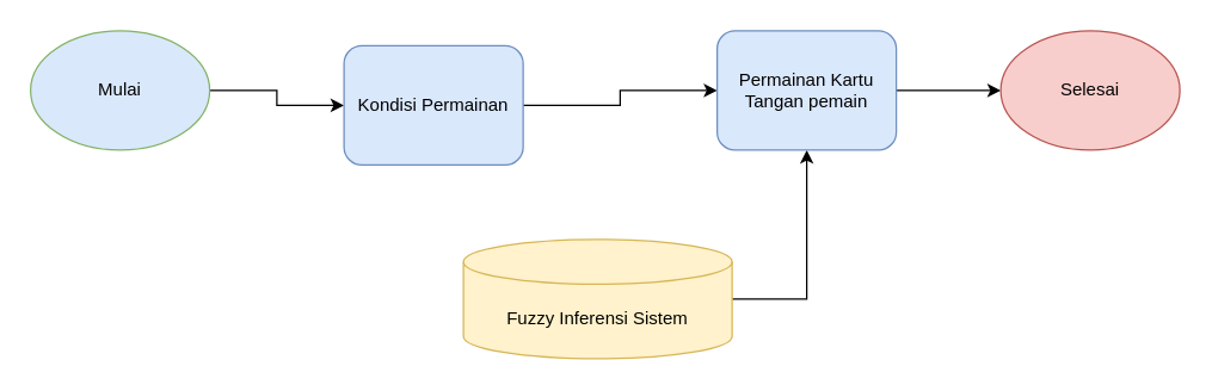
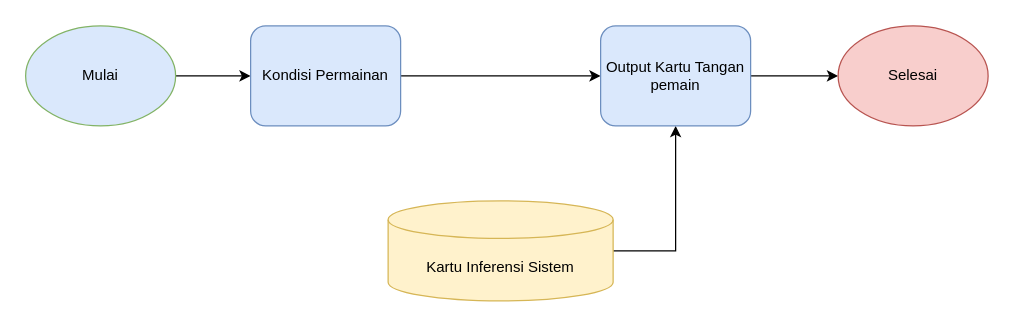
  <mxCell id="0" />
  <mxCell id="1" parent="0" />
  <mxCell id="2" style="edgeStyle=orthogonalEdgeStyle;rounded=0;orthogonalLoop=1;jettySize=auto;html=1;entryX=0;entryY=0.5;entryDx=0;entryDy=0;" edge="1" parent="1" source="3" target="5"><mxGeometry relative="1" as="geometry" /></mxCell>
  <mxCell id="3" value="Mulai" style="ellipse;whiteSpace=wrap;html=1;fillColor=#dae8fc;strokeColor=#82b366;" vertex="1" parent="1"><mxGeometry x="20" y="20" width="120" height="80" as="geometry" /></mxCell>
  <mxCell id="4" style="edgeStyle=orthogonalEdgeStyle;rounded=0;orthogonalLoop=1;jettySize=auto;html=1;" edge="1" parent="1" source="5" target="9"><mxGeometry relative="1" as="geometry" /></mxCell>
- <mxCell id="5" value="Kondisi Permainan" style="rounded=1;whiteSpace=wrap;html=1;fillColor=#dae8fc;strokeColor=#6c8ebf;" vertex="1" parent="1"><mxGeometry x="230" y="30" width="120" height="80" as="geometry" /></mxCell>
+ <mxCell id="5" value="Kondisi Permainan" style="rounded=1;whiteSpace=wrap;html=1;fillColor=#dae8fc;strokeColor=#6c8ebf;" vertex="1" parent="1"><mxGeometry x="200" y="20" width="120" height="80" as="geometry" /></mxCell>
  <mxCell id="6" style="edgeStyle=orthogonalEdgeStyle;rounded=0;orthogonalLoop=1;jettySize=auto;html=1;entryX=0.5;entryY=1;entryDx=0;entryDy=0;" edge="1" parent="1" source="7" target="9"><mxGeometry relative="1" as="geometry"><Array as="points"><mxPoint x="540" y="200" /></Array></mxGeometry></mxCell>
- <mxCell id="7" value="Fuzzy Inferensi Sistem" style="shape=cylinder3;whiteSpace=wrap;html=1;boundedLbl=1;backgroundOutline=1;size=15;fillColor=#fff2cc;strokeColor=#d6b656;" vertex="1" parent="1"><mxGeometry x="310" y="160" width="180" height="80" as="geometry" /></mxCell>
+ <mxCell id="7" value="Kartu Inferensi Sistem" style="shape=cylinder3;whiteSpace=wrap;html=1;boundedLbl=1;backgroundOutline=1;size=15;fillColor=#fff2cc;strokeColor=#d6b656;" vertex="1" parent="1"><mxGeometry x="310" y="160" width="180" height="80" as="geometry" /></mxCell>
  <mxCell id="8" value="" style="edgeStyle=orthogonalEdgeStyle;rounded=0;orthogonalLoop=1;jettySize=auto;html=1;" edge="1" parent="1" source="9" target="10"><mxGeometry relative="1" as="geometry" /></mxCell>
- <mxCell id="9" value="Permainan Kartu Tangan pemain" style="rounded=1;whiteSpace=wrap;html=1;fillColor=#dae8fc;strokeColor=#6c8ebf;" vertex="1" parent="1"><mxGeometry x="480" y="20" width="120" height="80" as="geometry" /></mxCell>
+ <mxCell id="9" value="Output Kartu Tangan pemain" style="rounded=1;whiteSpace=wrap;html=1;fillColor=#dae8fc;strokeColor=#6c8ebf;" vertex="1" parent="1"><mxGeometry x="480" y="20" width="120" height="80" as="geometry" /></mxCell>
  <mxCell id="10" value="Selesai" style="ellipse;whiteSpace=wrap;html=1;fillColor=#f8cecc;strokeColor=#b85450;" vertex="1" parent="1"><mxGeometry x="670" y="20" width="120" height="80" as="geometry" /></mxCell>
